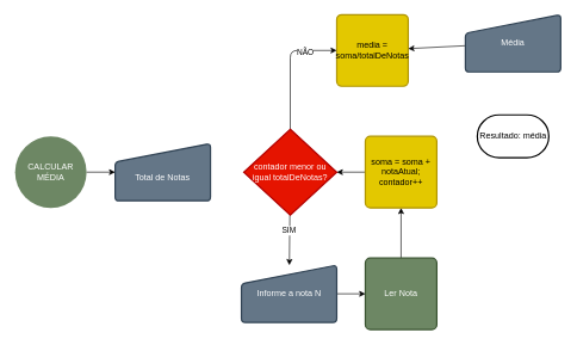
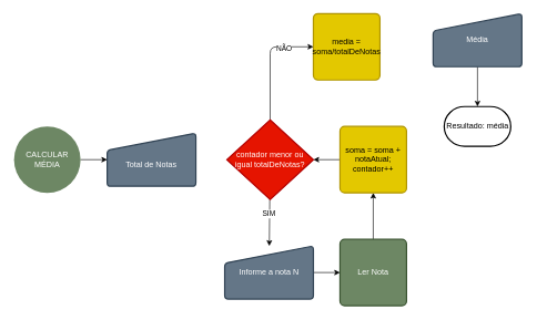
  <mxCell id="0" />
  <mxCell id="1" parent="0" />
  <mxCell id="2" style="edgeStyle=none;html=1;entryX=0;entryY=0.5;entryDx=0;entryDy=0;" edge="1" parent="1" source="3" target="4"><mxGeometry relative="1" as="geometry" /></mxCell>
  <mxCell id="3" value="CALCULAR MÉDIA" style="strokeWidth=2;html=1;shape=mxgraph.flowchart.start_2;whiteSpace=wrap;fillColor=light-dark(#6D8764,#33FF33);fontColor=#ffffff;strokeColor=none;" vertex="1" parent="1"><mxGeometry x="20" y="190" width="100" height="100" as="geometry" /></mxCell>
  <mxCell id="4" value="&lt;div&gt;&lt;br&gt;&lt;/div&gt;Total de Notas" style="html=1;strokeWidth=2;shape=manualInput;whiteSpace=wrap;rounded=1;size=26;arcSize=11;fillColor=#647687;strokeColor=#314354;fontColor=#ffffff;" vertex="1" parent="1"><mxGeometry x="160" y="200" width="133.33" height="80" as="geometry" /></mxCell>
  <mxCell id="5" style="edgeStyle=none;html=1;entryX=0.5;entryY=1;entryDx=0;entryDy=0;" edge="1" parent="1" source="6" target="8"><mxGeometry relative="1" as="geometry" /></mxCell>
  <mxCell id="6" value="Ler Nota" style="rounded=1;whiteSpace=wrap;html=1;absoluteArcSize=1;arcSize=14;strokeWidth=2;fillColor=#6d8764;fontColor=#ffffff;strokeColor=#3A5431;" vertex="1" parent="1"><mxGeometry x="510" y="360" width="100" height="100" as="geometry" /></mxCell>
  <mxCell id="7" style="edgeStyle=none;html=1;" edge="1" parent="1" source="8" target="14"><mxGeometry relative="1" as="geometry" /></mxCell>
  <mxCell id="8" value="soma = soma + notaAtual; contador++" style="rounded=1;whiteSpace=wrap;html=1;absoluteArcSize=1;arcSize=14;strokeWidth=2;fillColor=#e3c800;fontColor=#000000;strokeColor=#B09500;" vertex="1" parent="1"><mxGeometry x="510" y="190" width="100" height="100" as="geometry" /></mxCell>
  <mxCell id="9" value="Resultado: média" style="strokeWidth=2;html=1;shape=mxgraph.flowchart.terminator;whiteSpace=wrap;fillColor=light-dark(#FFFFFF,#000000);" vertex="1" parent="1"><mxGeometry x="666.67" y="160" width="100" height="60" as="geometry" /></mxCell>
  <mxCell id="10" style="edgeStyle=none;html=1;" edge="1" parent="1" source="14" target="16"><mxGeometry relative="1" as="geometry" /></mxCell>
  <mxCell id="11" value="SIM" style="edgeLabel;html=1;align=center;verticalAlign=middle;resizable=0;points=[];" vertex="1" connectable="0" parent="10"><mxGeometry x="-0.376" y="-2" relative="1" as="geometry"><mxPoint as="offset" /></mxGeometry></mxCell>
  <mxCell id="12" style="edgeStyle=none;html=1;" edge="1" parent="1" source="14" target="19"><mxGeometry relative="1" as="geometry"><Array as="points"><mxPoint x="405" y="70" /></Array></mxGeometry></mxCell>
  <mxCell id="13" value="NÃO" style="edgeLabel;html=1;align=center;verticalAlign=middle;resizable=0;points=[];" vertex="1" connectable="0" parent="12"><mxGeometry x="0.489" y="-1" relative="1" as="geometry"><mxPoint as="offset" /></mxGeometry></mxCell>
  <mxCell id="14" value="contador menor ou igual totalDeNotas?" style="strokeWidth=2;html=1;shape=mxgraph.flowchart.decision;whiteSpace=wrap;fillColor=#e51400;fontColor=#ffffff;strokeColor=#B20000;" vertex="1" parent="1"><mxGeometry x="340" y="180" width="130" height="120" as="geometry" /></mxCell>
  <mxCell id="15" style="edgeStyle=none;html=1;entryX=0;entryY=0.5;entryDx=0;entryDy=0;" edge="1" parent="1" source="16" target="6"><mxGeometry relative="1" as="geometry" /></mxCell>
  <mxCell id="16" value="Informe a nota N&lt;div&gt;&lt;/div&gt;" style="html=1;strokeWidth=2;shape=manualInput;whiteSpace=wrap;rounded=1;size=26;arcSize=11;fillColor=#647687;strokeColor=#314354;fontColor=#ffffff;" vertex="1" parent="1"><mxGeometry x="336.67" y="370" width="133.33" height="80" as="geometry" /></mxCell>
- <mxCell id="17" style="edgeStyle=none;html=1;" edge="1" parent="1" source="18" target="19"><mxGeometry relative="1" as="geometry" /></mxCell>
+ <mxCell id="17" style="edgeStyle=none;html=1;" edge="1" parent="1" source="18" target="9"><mxGeometry relative="1" as="geometry" /></mxCell>
  <mxCell id="18" value="Média&lt;div&gt;&lt;/div&gt;" style="html=1;strokeWidth=2;shape=manualInput;whiteSpace=wrap;rounded=1;size=26;arcSize=11;fillColor=#647687;strokeColor=#314354;fontColor=#ffffff;" vertex="1" parent="1"><mxGeometry x="650" y="20" width="133.33" height="80" as="geometry" /></mxCell>
  <mxCell id="19" value="media = soma/totalDeNotas" style="rounded=1;whiteSpace=wrap;html=1;absoluteArcSize=1;arcSize=14;strokeWidth=2;fillColor=#e3c800;fontColor=#000000;strokeColor=#B09500;" vertex="1" parent="1"><mxGeometry x="470" y="20" width="100" height="100" as="geometry" /></mxCell>
